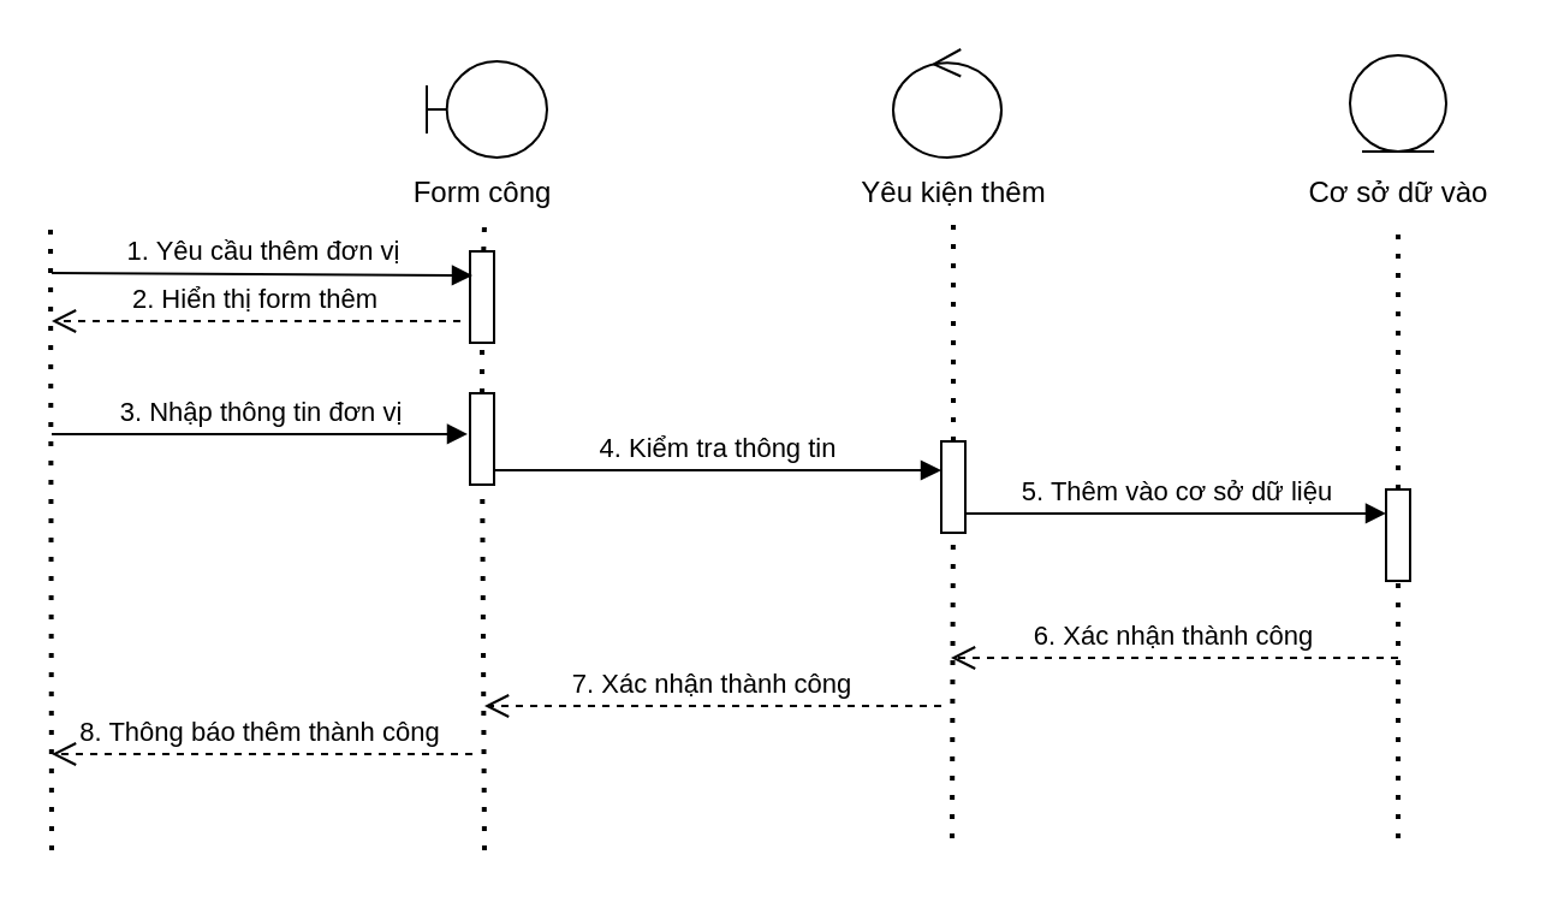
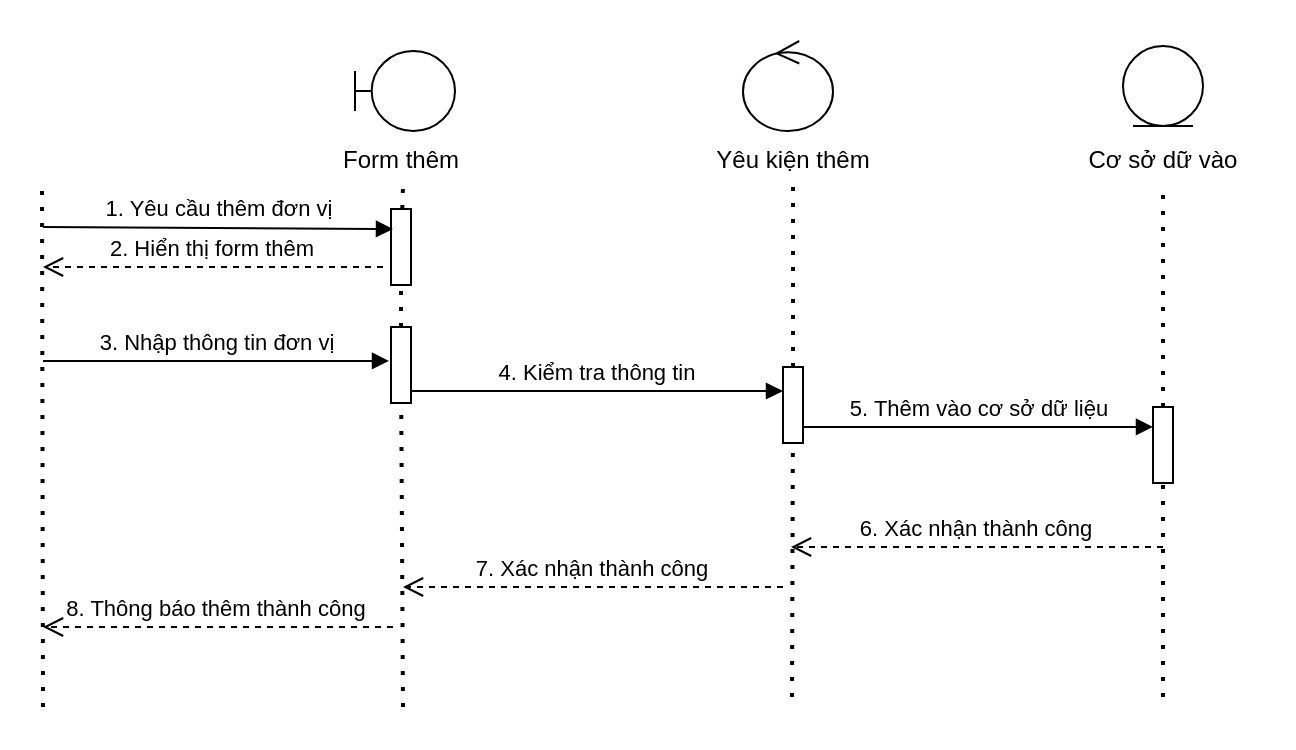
  <mxCell id="0" />
  <mxCell id="1" parent="0" />
  <mxCell id="2" value="" style="endArrow=none;dashed=1;html=1;dashPattern=1 3;strokeWidth=2;rounded=0;" parent="1" edge="1"><mxGeometry width="50" height="50" relative="1" as="geometry"><mxPoint x="21" y="353" as="sourcePoint" /><mxPoint x="20.5" y="93" as="targetPoint" /></mxGeometry></mxCell>
  <mxCell id="3" value="" style="shape=umlBoundary;whiteSpace=wrap;html=1;" parent="1" vertex="1"><mxGeometry x="177" y="25" width="50" height="40" as="geometry" /></mxCell>
  <mxCell id="4" value="" style="endArrow=none;dashed=1;html=1;dashPattern=1 3;strokeWidth=2;rounded=0;startArrow=none;" parent="1" source="5" edge="1"><mxGeometry width="50" height="50" relative="1" as="geometry"><mxPoint x="201" y="343" as="sourcePoint" /><mxPoint x="201" y="93" as="targetPoint" /></mxGeometry></mxCell>
  <mxCell id="5" value="" style="verticalLabelPosition=bottom;verticalAlign=top;html=1;shape=mxgraph.basic.rect;fillColor2=none;strokeWidth=1;size=20;indent=5;" parent="1" vertex="1"><mxGeometry x="195" y="104" width="10" height="38" as="geometry" /></mxCell>
  <mxCell id="6" value="" style="endArrow=none;dashed=1;html=1;dashPattern=1 3;strokeWidth=2;rounded=0;startArrow=none;" parent="1" source="10" target="5" edge="1"><mxGeometry width="50" height="50" relative="1" as="geometry"><mxPoint x="201" y="343" as="sourcePoint" /><mxPoint x="201" y="93" as="targetPoint" /></mxGeometry></mxCell>
- <mxCell id="7" value="Form công" style="text;html=1;align=center;verticalAlign=middle;resizable=0;points=[];autosize=1;strokeColor=none;fillColor=none;" parent="1" vertex="1"><mxGeometry x="165" y="70" width="70" height="20" as="geometry" /></mxCell>
+ <mxCell id="7" value="Form thêm" style="text;html=1;align=center;verticalAlign=middle;resizable=0;points=[];autosize=1;strokeColor=none;fillColor=none;" parent="1" vertex="1"><mxGeometry x="165" y="70" width="70" height="20" as="geometry" /></mxCell>
  <mxCell id="8" value="1. Yêu cầu thêm đơn vị" style="html=1;verticalAlign=bottom;endArrow=block;rounded=0;entryX=0.1;entryY=0.263;entryDx=0;entryDy=0;entryPerimeter=0;" parent="1" target="5" edge="1"><mxGeometry width="80" relative="1" as="geometry"><mxPoint x="21" y="113" as="sourcePoint" /><mxPoint x="191" y="113" as="targetPoint" /></mxGeometry></mxCell>
  <mxCell id="9" value="2. Hiển thị form thêm" style="verticalAlign=bottom;endArrow=open;dashed=1;endSize=8;exitX=0;exitY=0.95;shadow=0;strokeWidth=1;" parent="1" edge="1"><mxGeometry relative="1" as="geometry"><mxPoint x="21" y="133" as="targetPoint" /><mxPoint x="191" y="133" as="sourcePoint" /></mxGeometry></mxCell>
  <mxCell id="10" value="" style="verticalLabelPosition=bottom;verticalAlign=top;html=1;shape=mxgraph.basic.rect;fillColor2=none;strokeWidth=1;size=20;indent=5;" parent="1" vertex="1"><mxGeometry x="195" y="163" width="10" height="38" as="geometry" /></mxCell>
  <mxCell id="11" value="" style="endArrow=none;dashed=1;html=1;dashPattern=1 3;strokeWidth=2;rounded=0;" parent="1" target="10" edge="1"><mxGeometry width="50" height="50" relative="1" as="geometry"><mxPoint x="201" y="353" as="sourcePoint" /><mxPoint x="200.086" y="142" as="targetPoint" /></mxGeometry></mxCell>
  <mxCell id="12" value="3. Nhập thông tin đơn vị" style="html=1;verticalAlign=bottom;endArrow=block;rounded=0;entryX=-0.1;entryY=0.447;entryDx=0;entryDy=0;entryPerimeter=0;" parent="1" target="10" edge="1"><mxGeometry width="80" relative="1" as="geometry"><mxPoint x="21" y="180" as="sourcePoint" /><mxPoint x="207" y="123.006" as="targetPoint" /></mxGeometry></mxCell>
  <mxCell id="13" value="" style="ellipse;shape=umlControl;whiteSpace=wrap;html=1;" parent="1" vertex="1"><mxGeometry x="371" y="20" width="45" height="45" as="geometry" /></mxCell>
  <mxCell id="14" value="Yêu kiện thêm" style="text;html=1;align=center;verticalAlign=middle;resizable=0;points=[];autosize=1;strokeColor=none;fillColor=none;" parent="1" vertex="1"><mxGeometry x="346" y="70" width="100" height="20" as="geometry" /></mxCell>
  <mxCell id="15" value="" style="endArrow=none;dashed=1;html=1;dashPattern=1 3;strokeWidth=2;rounded=0;startArrow=none;" parent="1" source="16" edge="1"><mxGeometry width="50" height="50" relative="1" as="geometry"><mxPoint x="395.5" y="348" as="sourcePoint" /><mxPoint x="396" y="93" as="targetPoint" /></mxGeometry></mxCell>
  <mxCell id="16" value="" style="verticalLabelPosition=bottom;verticalAlign=top;html=1;shape=mxgraph.basic.rect;fillColor2=none;strokeWidth=1;size=20;indent=5;" parent="1" vertex="1"><mxGeometry x="391" y="183" width="10" height="38" as="geometry" /></mxCell>
  <mxCell id="17" value="" style="endArrow=none;dashed=1;html=1;dashPattern=1 3;strokeWidth=2;rounded=0;" parent="1" target="16" edge="1"><mxGeometry width="50" height="50" relative="1" as="geometry"><mxPoint x="395.5" y="348" as="sourcePoint" /><mxPoint x="395.5" y="98" as="targetPoint" /></mxGeometry></mxCell>
  <mxCell id="18" value="4. Kiểm tra thông tin" style="html=1;verticalAlign=bottom;endArrow=block;rounded=0;exitX=1;exitY=0.842;exitDx=0;exitDy=0;exitPerimeter=0;" parent="1" source="10" edge="1"><mxGeometry width="80" relative="1" as="geometry"><mxPoint x="211" y="193" as="sourcePoint" /><mxPoint x="391" y="195" as="targetPoint" /></mxGeometry></mxCell>
  <mxCell id="19" value="" style="ellipse;shape=umlEntity;whiteSpace=wrap;html=1;" parent="1" vertex="1"><mxGeometry x="561" y="22.5" width="40" height="40" as="geometry" /></mxCell>
  <mxCell id="20" value="Cơ sở dữ vào" style="text;html=1;align=center;verticalAlign=middle;resizable=0;points=[];autosize=1;strokeColor=none;fillColor=none;" parent="1" vertex="1"><mxGeometry x="536" y="70" width="90" height="20" as="geometry" /></mxCell>
  <mxCell id="21" value="" style="endArrow=none;dashed=1;html=1;dashPattern=1 3;strokeWidth=2;rounded=0;startArrow=none;" parent="1" source="22" edge="1"><mxGeometry width="50" height="50" relative="1" as="geometry"><mxPoint x="581" y="348" as="sourcePoint" /><mxPoint x="581" y="93" as="targetPoint" /></mxGeometry></mxCell>
  <mxCell id="22" value="" style="verticalLabelPosition=bottom;verticalAlign=top;html=1;shape=mxgraph.basic.rect;fillColor2=none;strokeWidth=1;size=20;indent=5;" parent="1" vertex="1"><mxGeometry x="576" y="203" width="10" height="38" as="geometry" /></mxCell>
  <mxCell id="23" value="" style="endArrow=none;dashed=1;html=1;dashPattern=1 3;strokeWidth=2;rounded=0;" parent="1" target="22" edge="1"><mxGeometry width="50" height="50" relative="1" as="geometry"><mxPoint x="581" y="348" as="sourcePoint" /><mxPoint x="581" y="98" as="targetPoint" /></mxGeometry></mxCell>
  <mxCell id="24" value="5. Thêm vào cơ sở dữ liệu" style="html=1;verticalAlign=bottom;endArrow=block;rounded=0;entryX=0;entryY=0.263;entryDx=0;entryDy=0;entryPerimeter=0;" parent="1" target="22" edge="1"><mxGeometry width="80" relative="1" as="geometry"><mxPoint x="401" y="213" as="sourcePoint" /><mxPoint x="571" y="213" as="targetPoint" /></mxGeometry></mxCell>
  <mxCell id="25" value="6. Xác nhận thành công" style="verticalAlign=bottom;endArrow=open;dashed=1;endSize=8;shadow=0;strokeWidth=1;" parent="1" edge="1"><mxGeometry relative="1" as="geometry"><mxPoint x="395" y="273" as="targetPoint" /><mxPoint x="581" y="273" as="sourcePoint" /></mxGeometry></mxCell>
  <mxCell id="26" value="7. Xác nhận thành công" style="verticalAlign=bottom;endArrow=open;dashed=1;endSize=8;shadow=0;strokeWidth=1;" parent="1" edge="1"><mxGeometry relative="1" as="geometry"><mxPoint x="201" y="293" as="targetPoint" /><mxPoint x="391" y="293" as="sourcePoint" /></mxGeometry></mxCell>
  <mxCell id="27" value="8. Thông báo thêm thành công" style="verticalAlign=bottom;endArrow=open;dashed=1;endSize=8;shadow=0;strokeWidth=1;" parent="1" edge="1"><mxGeometry relative="1" as="geometry"><mxPoint x="21" y="313" as="targetPoint" /><mxPoint x="196" y="313" as="sourcePoint" /></mxGeometry></mxCell>
